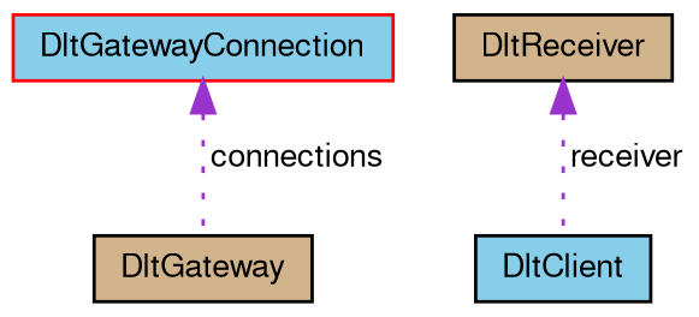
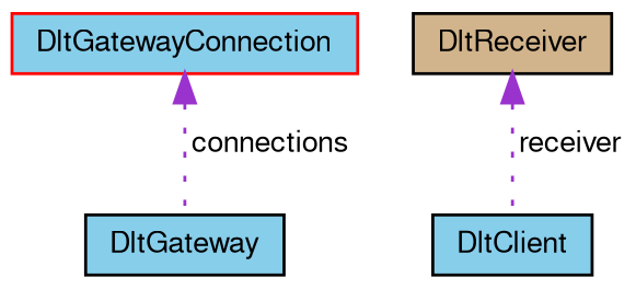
  digraph {
    node [color=black fillcolor=tan fontname=FreeSans fontsize=10 shape=record style=filled]
    edge [color=darkorchid3 dir=back fontname=FreeSans fontsize=10 labelfontname=FreeSans labelfontsize=10 style=dotted]
-   n1 [fontcolor=black height=0.2 label=DltGateway width=0.4]
+   n1 [fillcolor=skyblue fontcolor=black height=0.2 label=DltGateway width=0.4]
    n2 [color=red fillcolor=skyblue height=0.2 label=DltGatewayConnection width=0.4]
    n3 [fillcolor=skyblue height=0.2 label=DltClient width=0.4]
    n4 [height=0.2 label=DltReceiver width=0.4]
    n2 -> n1 [label=" connections"]
    n4 -> n3 [label=" receiver"]
  }
